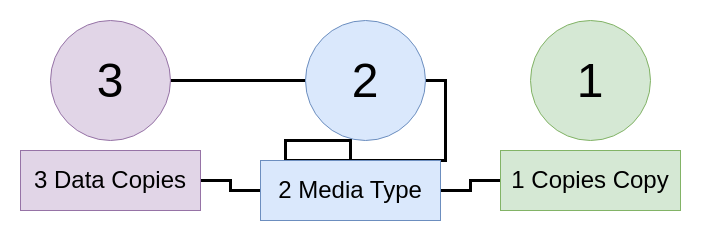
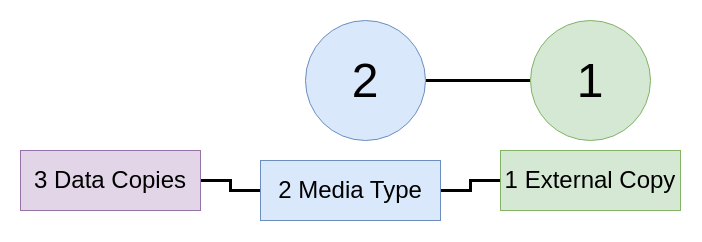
  <mxCell id="0" />
  <mxCell id="1" parent="0" />
- <mxCell id="2" style="edgeStyle=orthogonalEdgeStyle;rounded=0;orthogonalLoop=1;jettySize=auto;html=1;exitX=1;exitY=0.5;exitDx=0;exitDy=0;entryX=0;entryY=0.5;entryDx=0;entryDy=0;fontSize=24;strokeWidth=3;endArrow=none;endFill=0;" edge="1" parent="1" source="3" target="5"><mxGeometry relative="1" as="geometry" /></mxCell>
- <mxCell id="3" value="3" style="ellipse;whiteSpace=wrap;html=1;fontSize=48;fillColor=#e1d5e7;strokeColor=#9673a6;" vertex="1" parent="1"><mxGeometry x="50" y="20" width="120" height="120" as="geometry" /></mxCell>
- <mxCell id="4" style="edgeStyle=orthogonalEdgeStyle;rounded=0;orthogonalLoop=1;jettySize=auto;html=1;exitX=1;exitY=0.5;exitDx=0;exitDy=0;fontSize=24;endArrow=none;endFill=0;strokeWidth=3;" edge="1" parent="1" source="5" target="10"><mxGeometry relative="1" as="geometry" /></mxCell>
+ <mxCell id="4" style="edgeStyle=orthogonalEdgeStyle;rounded=0;orthogonalLoop=1;jettySize=auto;html=1;exitX=1;exitY=0.5;exitDx=0;exitDy=0;entryX=0;entryY=0.5;entryDx=0;entryDy=0;fontSize=24;endArrow=none;endFill=0;strokeWidth=3;" edge="1" parent="1" source="5" target="6"><mxGeometry relative="1" as="geometry" /></mxCell>
  <mxCell id="5" value="2" style="ellipse;whiteSpace=wrap;html=1;fontSize=48;fillColor=#dae8fc;strokeColor=#6c8ebf;" vertex="1" parent="1"><mxGeometry x="305" y="20" width="120" height="120" as="geometry" /></mxCell>
  <mxCell id="6" value="1" style="ellipse;whiteSpace=wrap;html=1;fontSize=48;fillColor=#d5e8d4;strokeColor=#82b366;" vertex="1" parent="1"><mxGeometry x="530" y="20" width="120" height="120" as="geometry" /></mxCell>
  <mxCell id="7" style="edgeStyle=orthogonalEdgeStyle;rounded=0;orthogonalLoop=1;jettySize=auto;html=1;exitX=1;exitY=0.5;exitDx=0;exitDy=0;entryX=0;entryY=0.5;entryDx=0;entryDy=0;fontSize=24;endArrow=none;endFill=0;strokeWidth=3;" edge="1" parent="1" source="8" target="10"><mxGeometry relative="1" as="geometry" /></mxCell>
  <mxCell id="8" value="3 Data Copies" style="rounded=0;whiteSpace=wrap;html=1;fontSize=24;fillColor=#e1d5e7;strokeColor=#9673a6;" vertex="1" parent="1"><mxGeometry x="20" y="150" width="180" height="60" as="geometry" /></mxCell>
  <mxCell id="9" style="edgeStyle=orthogonalEdgeStyle;rounded=0;orthogonalLoop=1;jettySize=auto;html=1;exitX=1;exitY=0.5;exitDx=0;exitDy=0;entryX=0;entryY=0.5;entryDx=0;entryDy=0;fontSize=24;endArrow=none;endFill=0;strokeWidth=3;" edge="1" parent="1" source="10" target="11"><mxGeometry relative="1" as="geometry" /></mxCell>
  <mxCell id="10" value="2 Media Type" style="rounded=0;whiteSpace=wrap;html=1;fontSize=24;fillColor=#dae8fc;strokeColor=#6c8ebf;" vertex="1" parent="1"><mxGeometry x="260" y="160" width="180" height="60" as="geometry" /></mxCell>
- <mxCell id="11" value="1 Copies Copy" style="rounded=0;whiteSpace=wrap;html=1;fontSize=24;fillColor=#d5e8d4;strokeColor=#82b366;" vertex="1" parent="1"><mxGeometry x="500" y="150" width="180" height="60" as="geometry" /></mxCell>
+ <mxCell id="11" value="1 External Copy" style="rounded=0;whiteSpace=wrap;html=1;fontSize=24;fillColor=#d5e8d4;strokeColor=#82b366;" vertex="1" parent="1"><mxGeometry x="500" y="150" width="180" height="60" as="geometry" /></mxCell>
